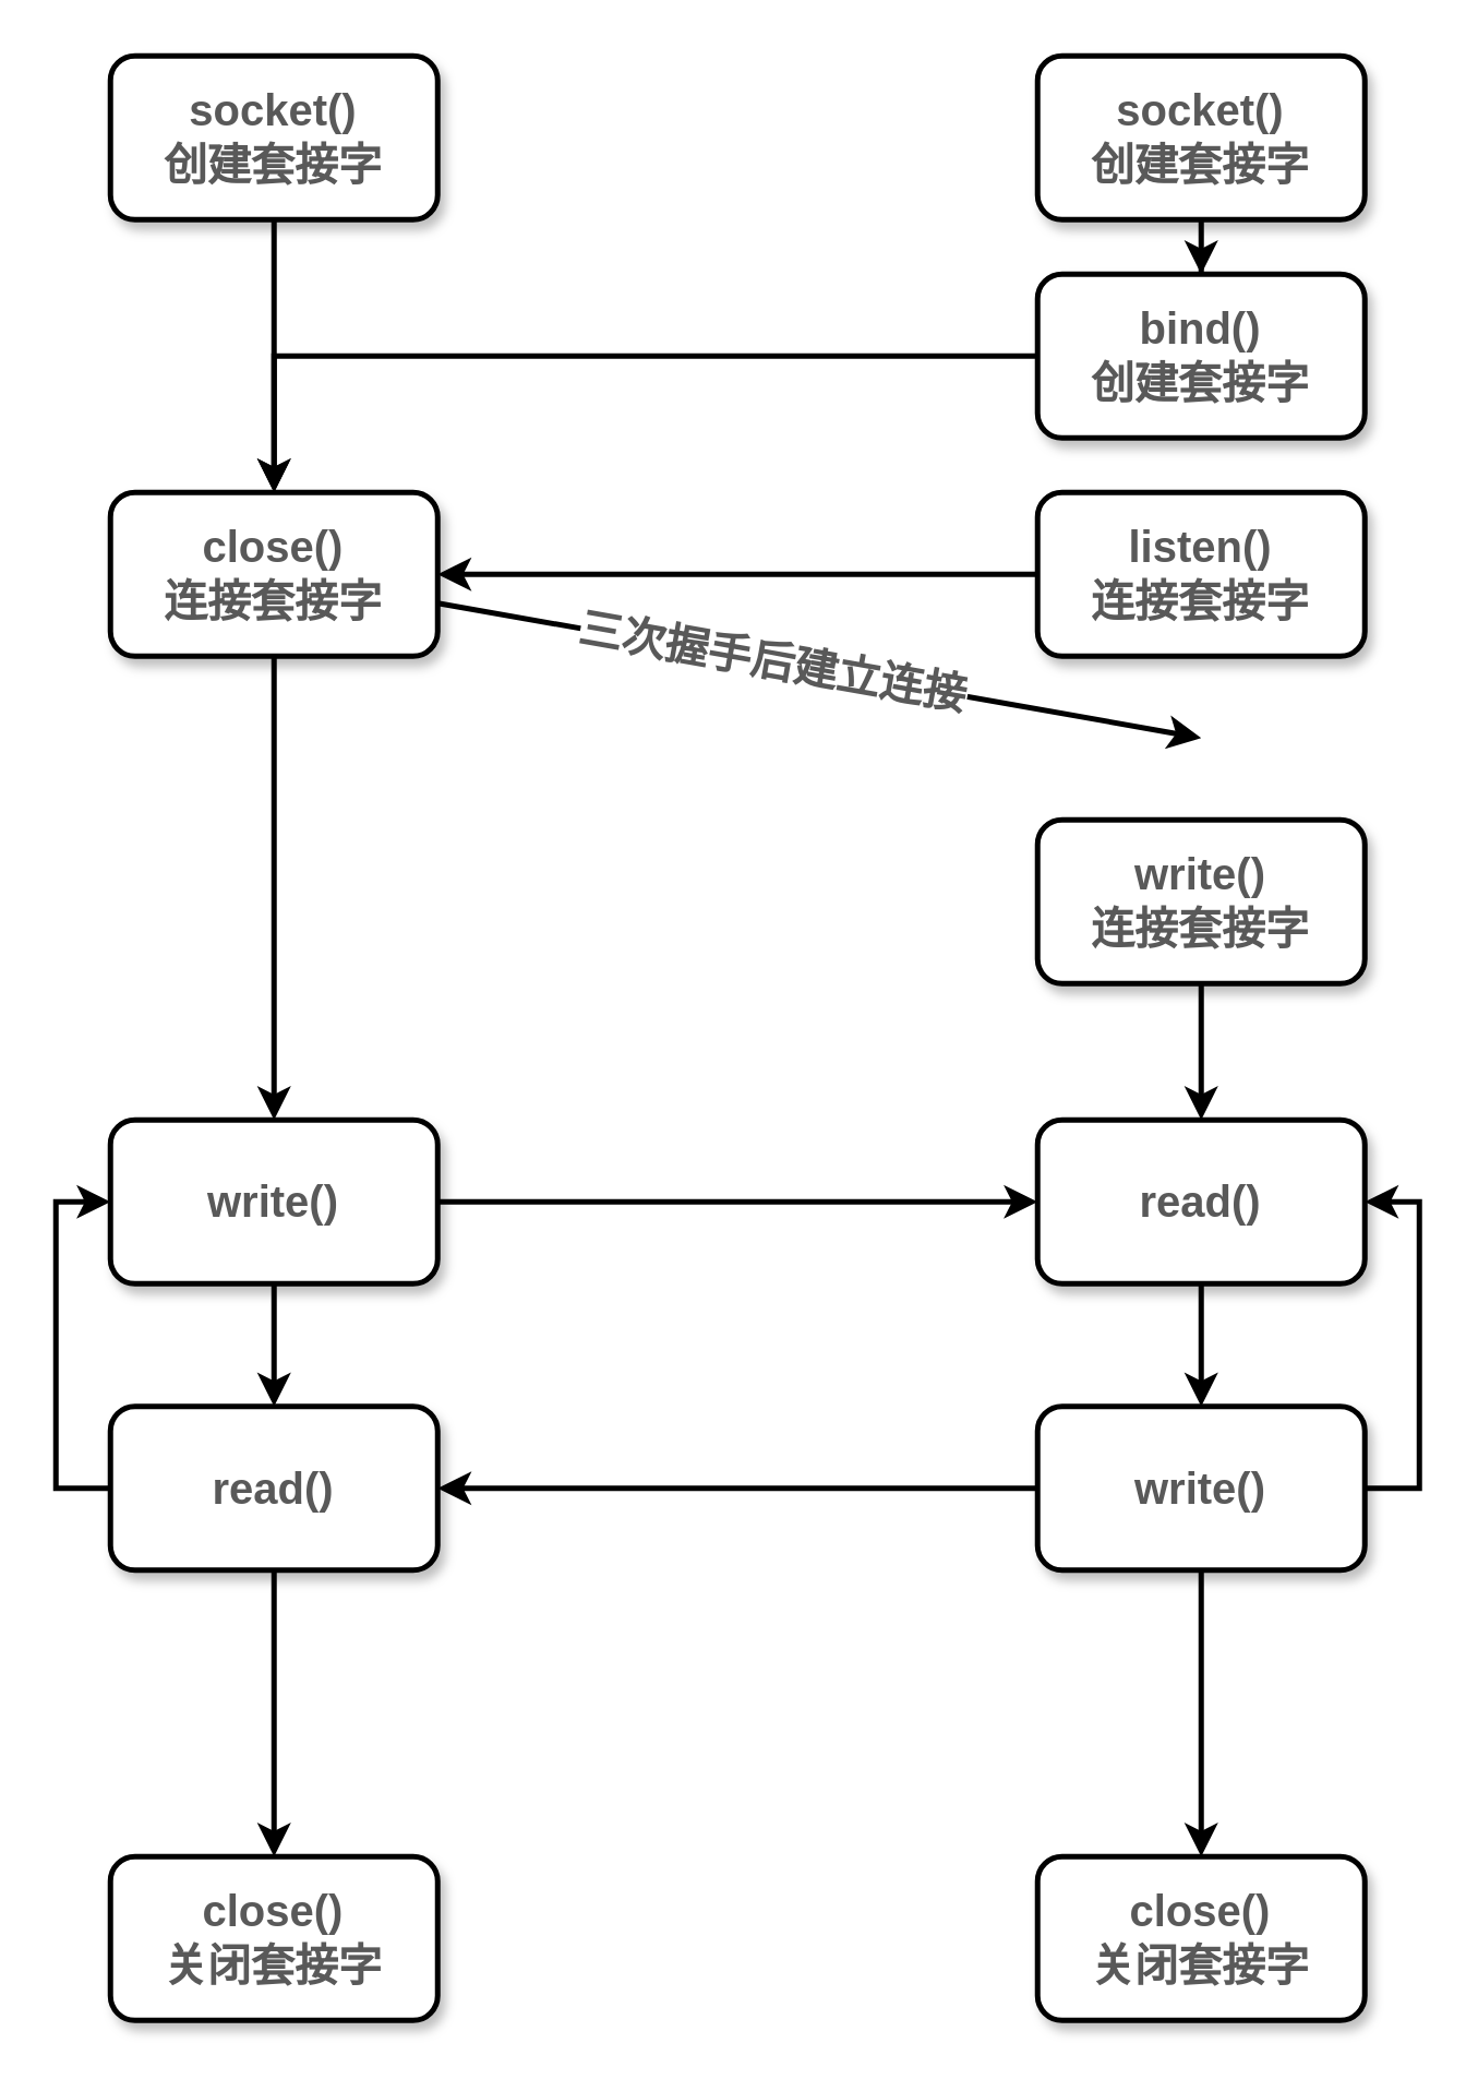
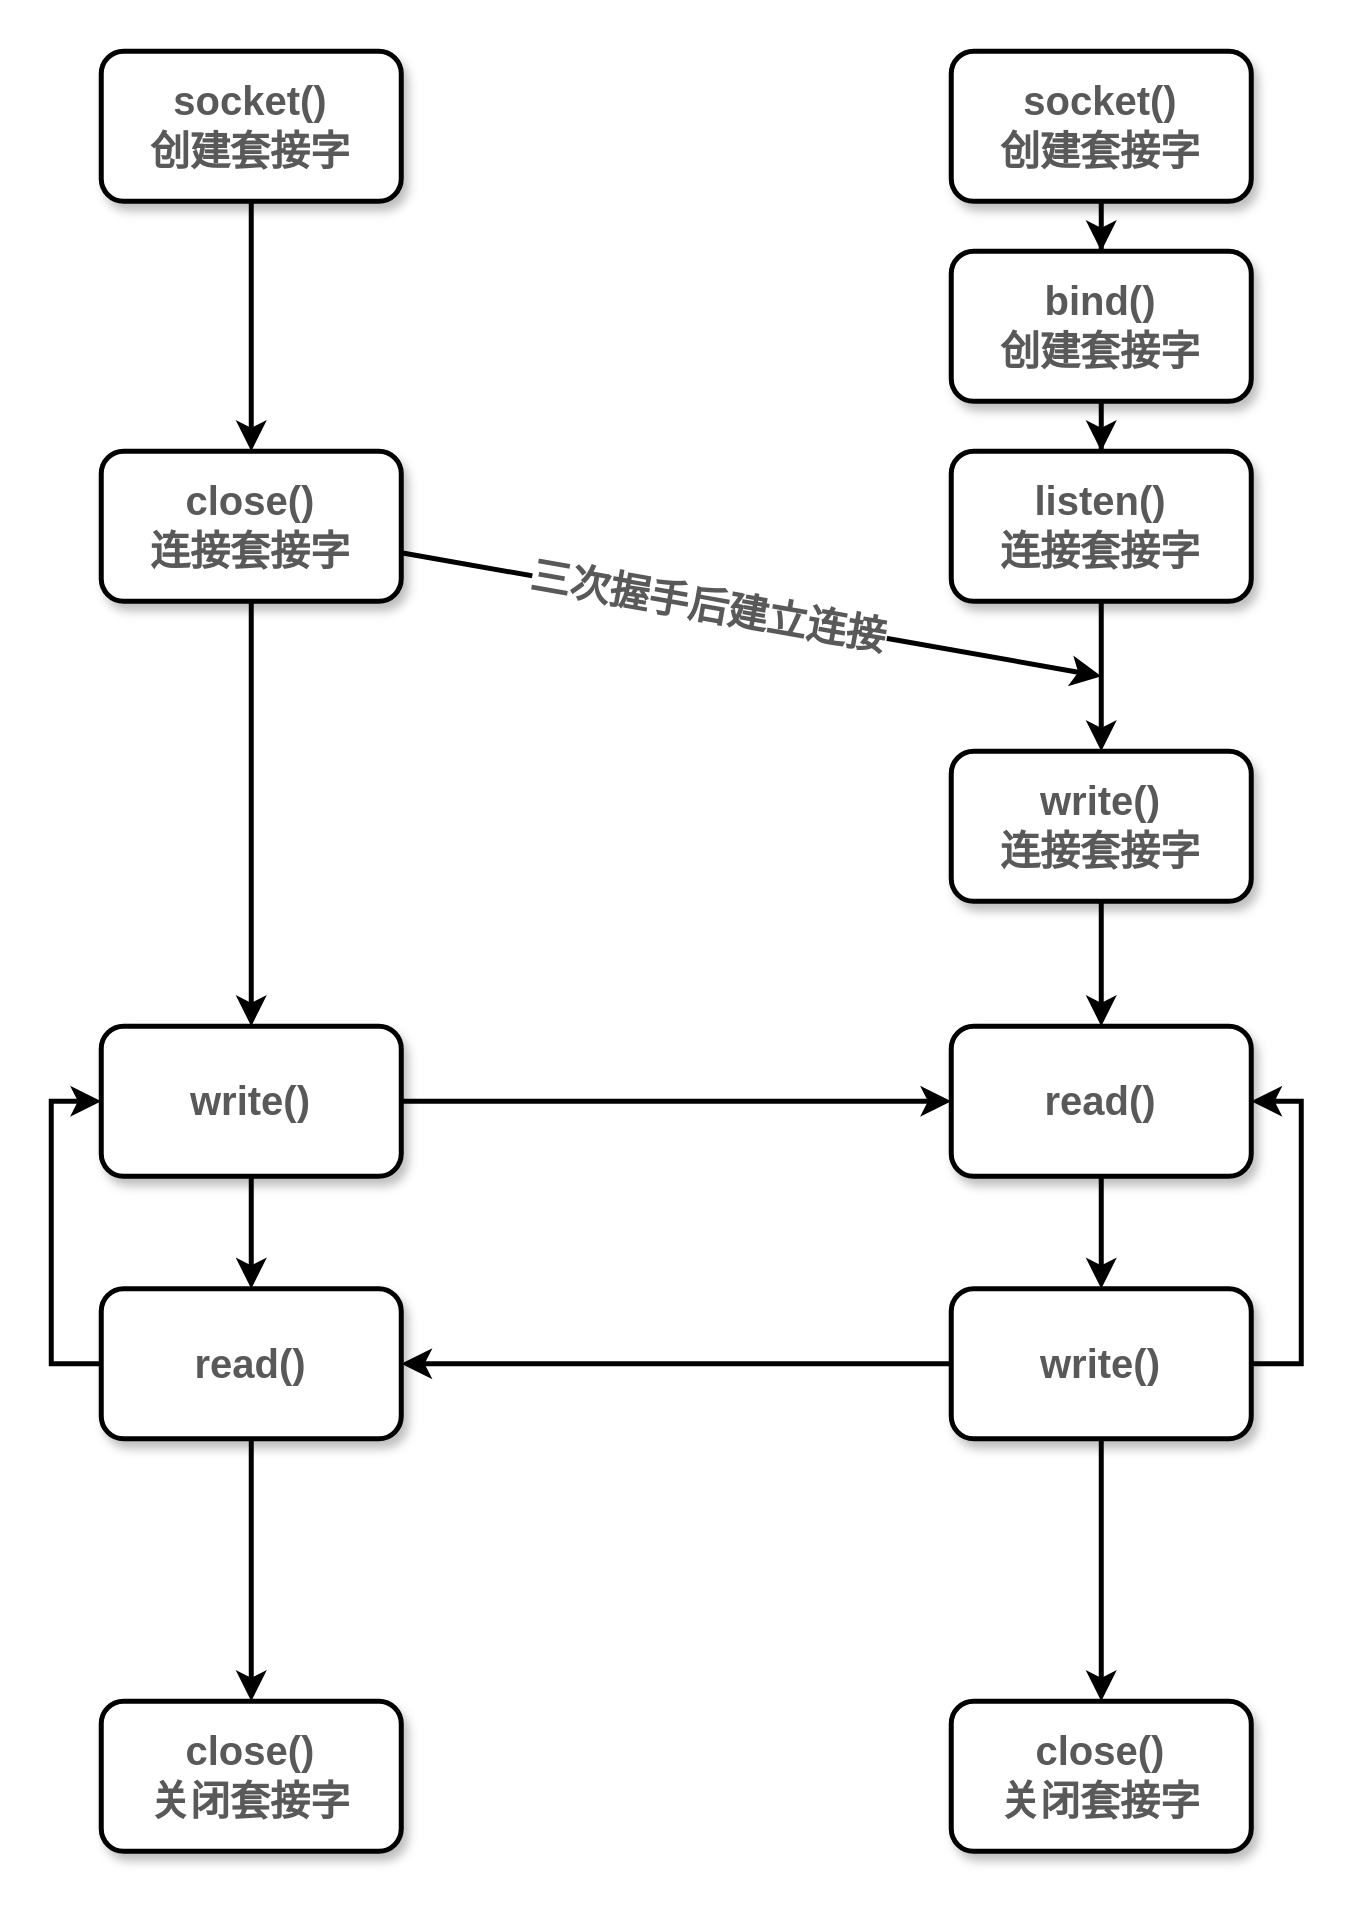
  <mxCell id="0" />
  <mxCell id="1" parent="0" />
  <mxCell id="2" value="" style="edgeStyle=orthogonalEdgeStyle;rounded=0;orthogonalLoop=1;jettySize=auto;html=1;strokeWidth=2;" edge="1" parent="1" source="3" target="5"><mxGeometry relative="1" as="geometry" /></mxCell>
  <mxCell id="3" value="&lt;font style=&quot;font-size: 16px&quot; color=&quot;#595959&quot;&gt;&lt;b&gt;socket()&lt;br&gt;创建套接字&lt;/b&gt;&lt;/font&gt;" style="rounded=1;whiteSpace=wrap;html=1;strokeWidth=2;shadow=1;glass=0;sketch=0;" parent="1" vertex="1"><mxGeometry x="380" y="20" width="120" height="60" as="geometry" /></mxCell>
- <mxCell id="4" value="" style="edgeStyle=orthogonalEdgeStyle;rounded=0;orthogonalLoop=1;jettySize=auto;html=1;strokeWidth=2;" edge="1" parent="1" source="5" target="22"><mxGeometry relative="1" as="geometry" /></mxCell>
+ <mxCell id="4" value="" style="edgeStyle=orthogonalEdgeStyle;rounded=0;orthogonalLoop=1;jettySize=auto;html=1;strokeWidth=2;" edge="1" parent="1" source="5" target="7"><mxGeometry relative="1" as="geometry" /></mxCell>
  <mxCell id="5" value="&lt;font style=&quot;font-size: 16px&quot; color=&quot;#595959&quot;&gt;&lt;b&gt;bind()&lt;br&gt;创建套接字&lt;/b&gt;&lt;/font&gt;" style="rounded=1;whiteSpace=wrap;html=1;strokeWidth=2;shadow=1;glass=0;sketch=0;" vertex="1" parent="1"><mxGeometry x="380" y="100" width="120" height="60" as="geometry" /></mxCell>
- <mxCell id="6" value="" style="edgeStyle=orthogonalEdgeStyle;rounded=0;orthogonalLoop=1;jettySize=auto;html=1;strokeWidth=2;" edge="1" parent="1" source="7" target="22"><mxGeometry relative="1" as="geometry" /></mxCell>
+ <mxCell id="6" value="" style="edgeStyle=orthogonalEdgeStyle;rounded=0;orthogonalLoop=1;jettySize=auto;html=1;strokeWidth=2;" edge="1" parent="1" source="7" target="9"><mxGeometry relative="1" as="geometry" /></mxCell>
  <mxCell id="7" value="&lt;font style=&quot;font-size: 16px&quot; color=&quot;#595959&quot;&gt;&lt;b&gt;listen()&lt;br&gt;连接套接字&lt;/b&gt;&lt;/font&gt;" style="rounded=1;whiteSpace=wrap;html=1;strokeWidth=2;shadow=1;glass=0;sketch=0;" vertex="1" parent="1"><mxGeometry x="380" y="180" width="120" height="60" as="geometry" /></mxCell>
  <mxCell id="8" value="" style="edgeStyle=orthogonalEdgeStyle;rounded=0;orthogonalLoop=1;jettySize=auto;html=1;strokeWidth=2;" edge="1" parent="1" source="9" target="11"><mxGeometry relative="1" as="geometry" /></mxCell>
  <mxCell id="9" value="&lt;font style=&quot;font-size: 16px&quot; color=&quot;#595959&quot;&gt;&lt;b&gt;write()&lt;br&gt;连接套接字&lt;/b&gt;&lt;/font&gt;" style="rounded=1;whiteSpace=wrap;html=1;strokeWidth=2;shadow=1;glass=0;sketch=0;" vertex="1" parent="1"><mxGeometry x="380" y="300" width="120" height="60" as="geometry" /></mxCell>
  <mxCell id="10" value="" style="edgeStyle=orthogonalEdgeStyle;rounded=0;orthogonalLoop=1;jettySize=auto;html=1;strokeWidth=2;" edge="1" parent="1" source="11" target="15"><mxGeometry relative="1" as="geometry" /></mxCell>
  <mxCell id="11" value="&lt;font color=&quot;#595959&quot;&gt;&lt;span style=&quot;font-size: 16px&quot;&gt;&lt;b&gt;read()&lt;/b&gt;&lt;/span&gt;&lt;/font&gt;" style="rounded=1;whiteSpace=wrap;html=1;strokeWidth=2;shadow=1;glass=0;sketch=0;" vertex="1" parent="1"><mxGeometry x="380" y="410" width="120" height="60" as="geometry" /></mxCell>
  <mxCell id="12" value="" style="edgeStyle=orthogonalEdgeStyle;rounded=0;orthogonalLoop=1;jettySize=auto;html=1;strokeWidth=2;" edge="1" parent="1" source="15" target="16"><mxGeometry relative="1" as="geometry" /></mxCell>
  <mxCell id="13" style="edgeStyle=orthogonalEdgeStyle;rounded=0;orthogonalLoop=1;jettySize=auto;html=1;entryX=1;entryY=0.5;entryDx=0;entryDy=0;strokeWidth=2;" edge="1" parent="1" source="15" target="11"><mxGeometry relative="1" as="geometry"><Array as="points"><mxPoint x="520" y="545" /><mxPoint x="520" y="440" /></Array></mxGeometry></mxCell>
  <mxCell id="14" style="edgeStyle=orthogonalEdgeStyle;rounded=0;orthogonalLoop=1;jettySize=auto;html=1;strokeWidth=2;" edge="1" parent="1" source="15" target="28"><mxGeometry relative="1" as="geometry" /></mxCell>
  <mxCell id="15" value="&lt;font color=&quot;#595959&quot;&gt;&lt;span style=&quot;font-size: 16px&quot;&gt;&lt;b&gt;write()&lt;/b&gt;&lt;/span&gt;&lt;/font&gt;" style="rounded=1;whiteSpace=wrap;html=1;strokeWidth=2;shadow=1;glass=0;sketch=0;" vertex="1" parent="1"><mxGeometry x="380" y="515" width="120" height="60" as="geometry" /></mxCell>
  <mxCell id="16" value="&lt;font color=&quot;#595959&quot;&gt;&lt;span style=&quot;font-size: 16px&quot;&gt;&lt;b&gt;close()&lt;br&gt;关闭套接字&lt;br&gt;&lt;/b&gt;&lt;/span&gt;&lt;/font&gt;" style="rounded=1;whiteSpace=wrap;html=1;strokeWidth=2;shadow=1;glass=0;sketch=0;" vertex="1" parent="1"><mxGeometry x="380" y="680" width="120" height="60" as="geometry" /></mxCell>
  <mxCell id="17" value="" style="edgeStyle=orthogonalEdgeStyle;rounded=0;orthogonalLoop=1;jettySize=auto;html=1;strokeWidth=2;" edge="1" parent="1" source="18" target="22"><mxGeometry relative="1" as="geometry" /></mxCell>
  <mxCell id="18" value="&lt;font style=&quot;font-size: 16px&quot; color=&quot;#595959&quot;&gt;&lt;b&gt;socket()&lt;br&gt;创建套接字&lt;/b&gt;&lt;/font&gt;" style="rounded=1;whiteSpace=wrap;html=1;strokeWidth=2;shadow=1;glass=0;sketch=0;" vertex="1" parent="1"><mxGeometry x="40" y="20" width="120" height="60" as="geometry" /></mxCell>
  <mxCell id="19" style="rounded=0;orthogonalLoop=1;jettySize=auto;html=1;strokeWidth=2;" edge="1" parent="1" source="22"><mxGeometry relative="1" as="geometry"><mxPoint x="440" y="270" as="targetPoint" /></mxGeometry></mxCell>
  <mxCell id="20" value="&lt;font style=&quot;font-size: 16px&quot; color=&quot;#595959&quot;&gt;&lt;b&gt;三次握手后建立连接&lt;/b&gt;&lt;/font&gt;" style="edgeLabel;html=1;align=center;verticalAlign=middle;resizable=0;points=[];rotation=10;" vertex="1" connectable="0" parent="19"><mxGeometry x="-0.209" y="1" relative="1" as="geometry"><mxPoint x="11.8" y="2" as="offset" /></mxGeometry></mxCell>
  <mxCell id="21" style="rounded=0;orthogonalLoop=1;jettySize=auto;html=1;strokeWidth=2;" edge="1" parent="1" source="22" target="25"><mxGeometry relative="1" as="geometry" /></mxCell>
  <mxCell id="22" value="&lt;font style=&quot;font-size: 16px&quot; color=&quot;#595959&quot;&gt;&lt;b&gt;close()&lt;br&gt;连接套接字&lt;/b&gt;&lt;/font&gt;" style="rounded=1;whiteSpace=wrap;html=1;strokeWidth=2;shadow=1;glass=0;sketch=0;" vertex="1" parent="1"><mxGeometry x="40" y="180" width="120" height="60" as="geometry" /></mxCell>
  <mxCell id="23" value="" style="edgeStyle=orthogonalEdgeStyle;rounded=0;orthogonalLoop=1;jettySize=auto;html=1;strokeWidth=2;" edge="1" parent="1" source="25" target="28"><mxGeometry relative="1" as="geometry" /></mxCell>
  <mxCell id="24" style="edgeStyle=orthogonalEdgeStyle;rounded=0;orthogonalLoop=1;jettySize=auto;html=1;entryX=0;entryY=0.5;entryDx=0;entryDy=0;strokeWidth=2;" edge="1" parent="1" source="25" target="11"><mxGeometry relative="1" as="geometry" /></mxCell>
  <mxCell id="25" value="&lt;font color=&quot;#595959&quot;&gt;&lt;span style=&quot;font-size: 16px&quot;&gt;&lt;b&gt;write()&lt;/b&gt;&lt;/span&gt;&lt;/font&gt;" style="rounded=1;whiteSpace=wrap;html=1;strokeWidth=2;shadow=1;glass=0;sketch=0;" vertex="1" parent="1"><mxGeometry x="40" y="410" width="120" height="60" as="geometry" /></mxCell>
  <mxCell id="26" style="edgeStyle=orthogonalEdgeStyle;rounded=0;orthogonalLoop=1;jettySize=auto;html=1;entryX=0;entryY=0.5;entryDx=0;entryDy=0;strokeWidth=2;" edge="1" parent="1" source="28" target="25"><mxGeometry relative="1" as="geometry"><Array as="points"><mxPoint x="20" y="545" /><mxPoint x="20" y="440" /></Array></mxGeometry></mxCell>
  <mxCell id="27" value="" style="edgeStyle=none;rounded=0;orthogonalLoop=1;jettySize=auto;html=1;strokeWidth=2;" edge="1" parent="1" source="28" target="29"><mxGeometry relative="1" as="geometry" /></mxCell>
  <mxCell id="28" value="&lt;font color=&quot;#595959&quot;&gt;&lt;span style=&quot;font-size: 16px&quot;&gt;&lt;b&gt;read()&lt;/b&gt;&lt;/span&gt;&lt;/font&gt;" style="rounded=1;whiteSpace=wrap;html=1;strokeWidth=2;shadow=1;glass=0;sketch=0;" vertex="1" parent="1"><mxGeometry x="40" y="515" width="120" height="60" as="geometry" /></mxCell>
  <mxCell id="29" value="&lt;font color=&quot;#595959&quot;&gt;&lt;span style=&quot;font-size: 16px&quot;&gt;&lt;b&gt;close()&lt;br&gt;关闭套接字&lt;br&gt;&lt;/b&gt;&lt;/span&gt;&lt;/font&gt;" style="rounded=1;whiteSpace=wrap;html=1;strokeWidth=2;shadow=1;glass=0;sketch=0;" vertex="1" parent="1"><mxGeometry x="40" y="680" width="120" height="60" as="geometry" /></mxCell>
